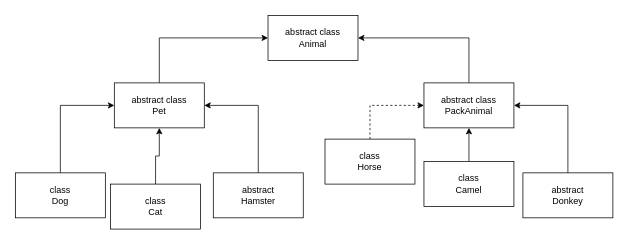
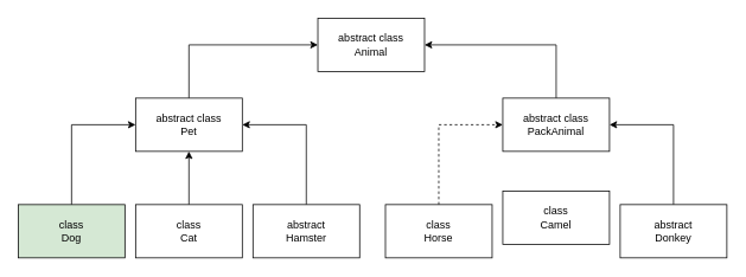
  <mxCell id="0" />
  <mxCell id="1" parent="0" />
  <mxCell id="2" value="abstract class&lt;br&gt;Animal" style="rounded=0;whiteSpace=wrap;html=1;" parent="1" vertex="1"><mxGeometry x="357" y="20" width="120" height="60" as="geometry" /></mxCell>
  <mxCell id="3" style="edgeStyle=orthogonalEdgeStyle;rounded=0;orthogonalLoop=1;jettySize=auto;html=1;exitX=0.5;exitY=1;exitDx=0;exitDy=0;entryX=0;entryY=0.5;entryDx=0;entryDy=0;" parent="1" source="4" target="2" edge="1"><mxGeometry relative="1" as="geometry" /></mxCell>
  <mxCell id="4" value="abstract class&lt;br&gt;Pet" style="rounded=0;whiteSpace=wrap;html=1;direction=west;" parent="1" vertex="1"><mxGeometry x="152" y="110" width="120" height="60" as="geometry" /></mxCell>
  <mxCell id="5" style="edgeStyle=orthogonalEdgeStyle;rounded=0;orthogonalLoop=1;jettySize=auto;html=1;exitX=0.5;exitY=1;exitDx=0;exitDy=0;entryX=1;entryY=0.5;entryDx=0;entryDy=0;" parent="1" source="6" target="2" edge="1"><mxGeometry relative="1" as="geometry" /></mxCell>
  <mxCell id="6" value="abstract class&lt;br&gt;PackAnimal" style="rounded=0;whiteSpace=wrap;html=1;direction=west;" parent="1" vertex="1"><mxGeometry x="565" y="110" width="120" height="60" as="geometry" /></mxCell>
  <mxCell id="7" style="edgeStyle=orthogonalEdgeStyle;rounded=0;orthogonalLoop=1;jettySize=auto;html=1;exitX=0.5;exitY=1;exitDx=0;exitDy=0;entryX=1;entryY=0.5;entryDx=0;entryDy=0;" parent="1" source="8" target="4" edge="1"><mxGeometry relative="1" as="geometry" /></mxCell>
- <mxCell id="8" value="class&lt;br&gt;Dog" style="rounded=0;whiteSpace=wrap;html=1;direction=west;" parent="1" vertex="1"><mxGeometry x="20" y="230" width="120" height="60" as="geometry" /></mxCell>
+ <mxCell id="8" value="class&lt;br&gt;Dog" style="rounded=0;whiteSpace=wrap;html=1;direction=west;fillColor=#d5e8d4;" parent="1" vertex="1"><mxGeometry x="20" y="230" width="120" height="60" as="geometry" /></mxCell>
  <mxCell id="9" style="edgeStyle=orthogonalEdgeStyle;rounded=0;orthogonalLoop=1;jettySize=auto;html=1;exitX=0.5;exitY=1;exitDx=0;exitDy=0;entryX=0.5;entryY=0;entryDx=0;entryDy=0;" parent="1" source="10" target="4" edge="1"><mxGeometry relative="1" as="geometry" /></mxCell>
- <mxCell id="10" value="class&lt;br&gt;Cat" style="rounded=0;whiteSpace=wrap;html=1;direction=west;" parent="1" vertex="1"><mxGeometry x="147" y="245" width="120" height="60" as="geometry" /></mxCell>
+ <mxCell id="10" value="class&lt;br&gt;Cat" style="rounded=0;whiteSpace=wrap;html=1;direction=west;" parent="1" vertex="1"><mxGeometry x="152" y="230" width="120" height="60" as="geometry" /></mxCell>
  <mxCell id="11" style="edgeStyle=orthogonalEdgeStyle;rounded=0;orthogonalLoop=1;jettySize=auto;html=1;exitX=0.5;exitY=1;exitDx=0;exitDy=0;entryX=0;entryY=0.5;entryDx=0;entryDy=0;" parent="1" source="12" target="4" edge="1"><mxGeometry relative="1" as="geometry" /></mxCell>
  <mxCell id="12" value="abstract&lt;br&gt;Hamster" style="rounded=0;whiteSpace=wrap;html=1;direction=west;" parent="1" vertex="1"><mxGeometry x="284" y="230" width="120" height="60" as="geometry" /></mxCell>
  <mxCell id="13" style="edgeStyle=orthogonalEdgeStyle;rounded=0;orthogonalLoop=1;jettySize=auto;html=1;exitX=0.5;exitY=1;exitDx=0;exitDy=0;entryX=1;entryY=0.5;entryDx=0;entryDy=0;dashed=1;" parent="1" source="14" target="6" edge="1"><mxGeometry relative="1" as="geometry" /></mxCell>
- <mxCell id="14" value="class&lt;br&gt;Horse" style="rounded=0;whiteSpace=wrap;html=1;direction=west;" parent="1" vertex="1"><mxGeometry x="433" y="185" width="120" height="60" as="geometry" /></mxCell>
- <mxCell id="15" style="edgeStyle=orthogonalEdgeStyle;rounded=0;orthogonalLoop=1;jettySize=auto;html=1;exitX=0.5;exitY=1;exitDx=0;exitDy=0;entryX=0.5;entryY=0;entryDx=0;entryDy=0;" parent="1" source="16" target="6" edge="1"><mxGeometry relative="1" as="geometry" /></mxCell>
+ <mxCell id="14" value="class&lt;br&gt;Horse" style="rounded=0;whiteSpace=wrap;html=1;direction=west;" parent="1" vertex="1"><mxGeometry x="433" y="230" width="120" height="60" as="geometry" /></mxCell>
  <mxCell id="16" value="class&lt;br&gt;Camel" style="rounded=0;whiteSpace=wrap;html=1;direction=west;" parent="1" vertex="1"><mxGeometry x="565" y="215" width="120" height="60" as="geometry" /></mxCell>
  <mxCell id="17" style="edgeStyle=orthogonalEdgeStyle;rounded=0;orthogonalLoop=1;jettySize=auto;html=1;exitX=0.5;exitY=1;exitDx=0;exitDy=0;entryX=0;entryY=0.5;entryDx=0;entryDy=0;" parent="1" source="18" target="6" edge="1"><mxGeometry relative="1" as="geometry" /></mxCell>
  <mxCell id="18" value="abstract&lt;br&gt;Donkey" style="rounded=0;whiteSpace=wrap;html=1;direction=west;" parent="1" vertex="1"><mxGeometry x="697" y="230" width="120" height="60" as="geometry" /></mxCell>
